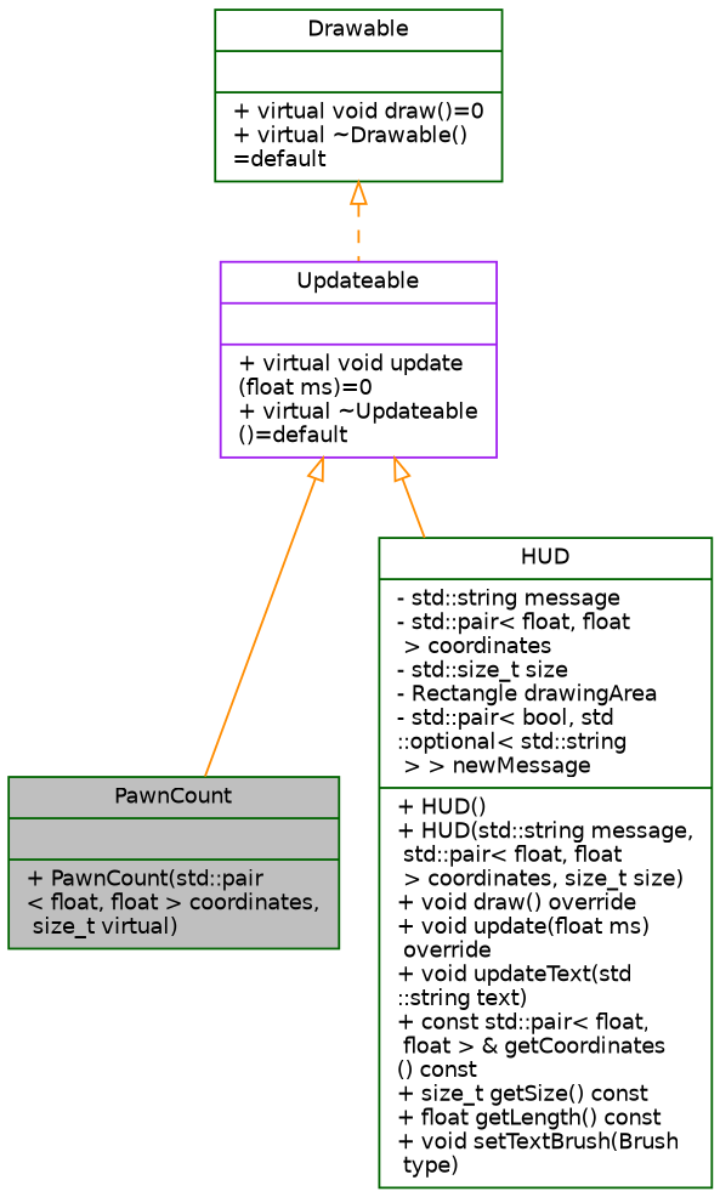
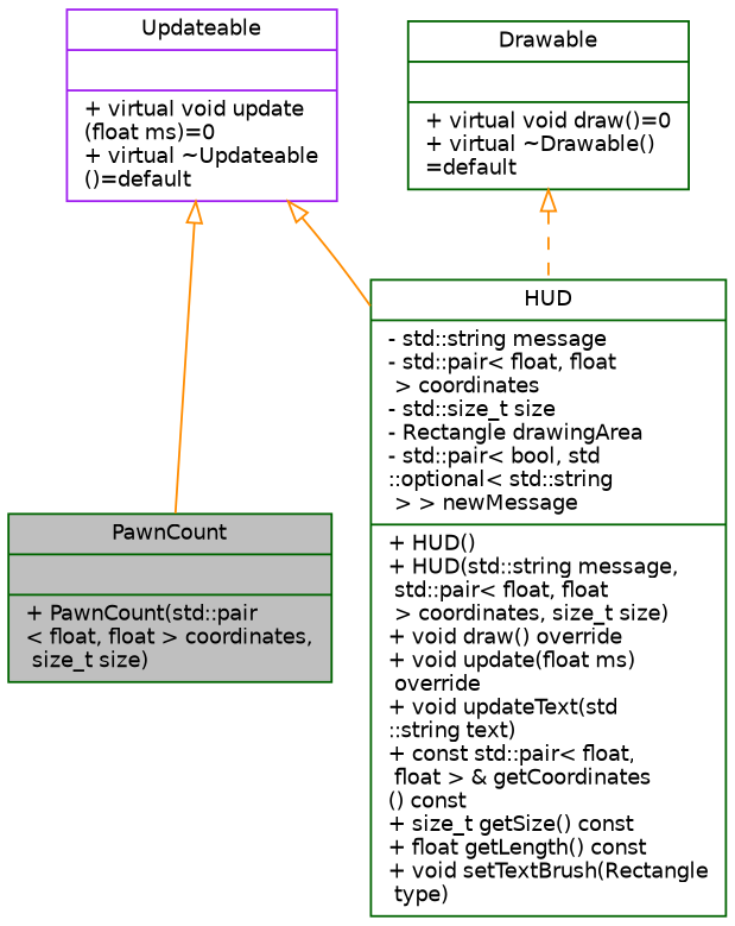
  digraph {
    node [color=darkgreen fontname=Helvetica fontsize=10 shape=record]
    edge [arrowtail=onormal color=darkorange dir=back fontname=Helvetica fontsize=10 labelfontname=Helvetica labelfontsize=10 style=solid]
-   n1 [fillcolor=grey75 fontcolor=black height=0.2 label="{PawnCount\n||+  PawnCount(std::pair\l\< float, float \> coordinates,\l size_t virtual)\l}" style=filled width=0.4]
-   n2 [height=0.2 label="{HUD\n|- std::string message\l- std::pair\< float, float\l \> coordinates\l- std::size_t size\l- Rectangle drawingArea\l- std::pair\< bool, std\l::optional\< std::string\l \> \> newMessage\l|+  HUD()\l+  HUD(std::string message,\l std::pair\< float, float\l \> coordinates, size_t size)\l+ void draw() override\l+ void update(float ms)\l override\l+ void updateText(std\l::string text)\l+ const std::pair\< float,\l float \> & getCoordinates\l() const\l+ size_t getSize() const\l+ float getLength() const\l+ void setTextBrush(Brush\l type)\l}" width=0.4]
+   n1 [fillcolor=grey75 fontcolor=black height=0.2 label="{PawnCount\n||+  PawnCount(std::pair\l\< float, float \> coordinates,\l size_t size)\l}" style=filled width=0.4]
+   n2 [height=0.2 label="{HUD\n|- std::string message\l- std::pair\< float, float\l \> coordinates\l- std::size_t size\l- Rectangle drawingArea\l- std::pair\< bool, std\l::optional\< std::string\l \> \> newMessage\l|+  HUD()\l+  HUD(std::string message,\l std::pair\< float, float\l \> coordinates, size_t size)\l+ void draw() override\l+ void update(float ms)\l override\l+ void updateText(std\l::string text)\l+ const std::pair\< float,\l float \> & getCoordinates\l() const\l+ size_t getSize() const\l+ float getLength() const\l+ void setTextBrush(Rectangle\l type)\l}" width=0.4]
    n3 [height=0.2 label="{Drawable\n||+ virtual void draw()=0\l+ virtual ~Drawable()\l=default\l}" width=0.4]
    n4 [color=purple height=0.2 label="{Updateable\n||+ virtual void update\l(float ms)=0\l+ virtual ~Updateable\l()=default\l}" width=0.4]
-   n3 -> n4 [style=dashed]
+   n3 -> n2 [style=dashed]
    n4 -> n1
    n4 -> n2
  }
